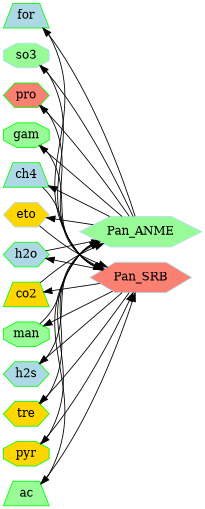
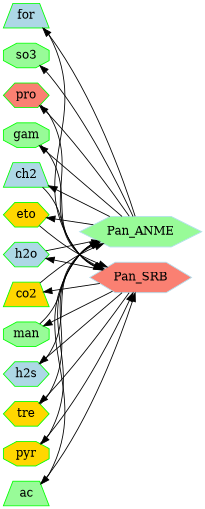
  digraph {
    rankdir=LR
    node [color=green fillcolor=palegreen fixedsize=true shape=hexagon style=filled]
    edge [arrowsize=1.0]
    h2o [fillcolor=lightblue height=0.4]
    co2 [fillcolor=gold height=0.4 shape=trapezium]
    pyr [fillcolor=gold height=0.4 shape=octagon]
    ac [height=0.4 shape=trapezium]
    for [fillcolor=lightblue height=0.4 shape=trapezium]
-   so3 [color=lightblue2 height=0.4 shape=octagon]
+   so3 [height=0.4 shape=octagon]
    pro [fillcolor=salmon height=0.4]
    man [height=0.4 shape=octagon]
    h2s [fillcolor=lightblue height=0.4]
    gam [height=0.4 shape=octagon]
-   ch4 [fillcolor=lightblue height=0.4 shape=trapezium]
-   eto [color=lightblue2 fillcolor=gold height=0.4]
+   ch4 [fillcolor=lightblue height=0.4 shape=trapezium label=ch2]
+   eto [fillcolor=gold height=0.4]
    tre [fillcolor=gold height=0.4]
    n14 [color=lightblue2 label=Pan_ANME fixedsize=""]
    n15 [color=lightblue2 fillcolor=salmon label=Pan_SRB fixedsize=""]
    subgraph sub_1 {
      rank=same
      h2o
      co2
      pyr
      ac
      for
      so3
      pro
      man
      h2s
      gam
      ch4
      eto
      tre
    }
    subgraph sub_2 {
      rank=same
    }
    h2o -> n14 [arrowsize=0.6104685300859026]
    co2 -> n14
    pyr -> n15
    ac -> n15
    for -> n15
-   so3 -> n15
    pro -> n15
    man -> n14
    h2s -> n14 [arrowsize=0.5343472096037706]
    gam -> n15
    ch4 -> n15
    eto -> n15
    tre -> n14 [arrowsize=0.9999999999999998]
    n14 -> pyr
    n14 -> ac
    n14 -> for
    n14 -> so3
    n14 -> pro
    n14 -> gam
    n14 -> ch4
    n14 -> eto
    n15 -> h2o
    n15 -> co2
    n15 -> man
    n15 -> h2s
    n15 -> tre
  }
